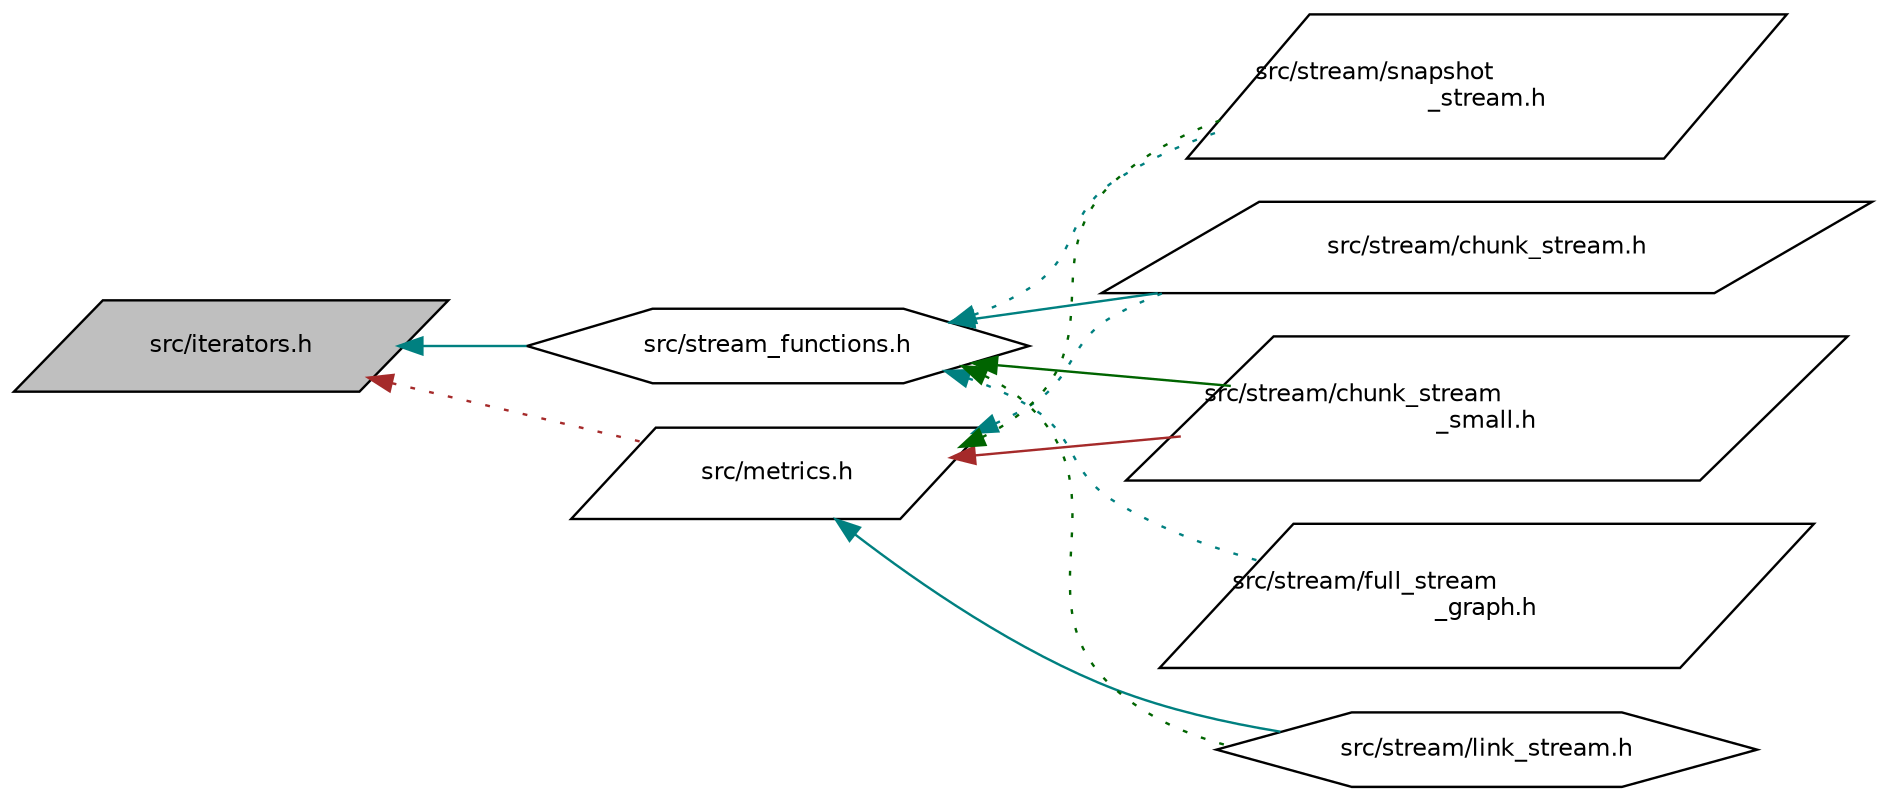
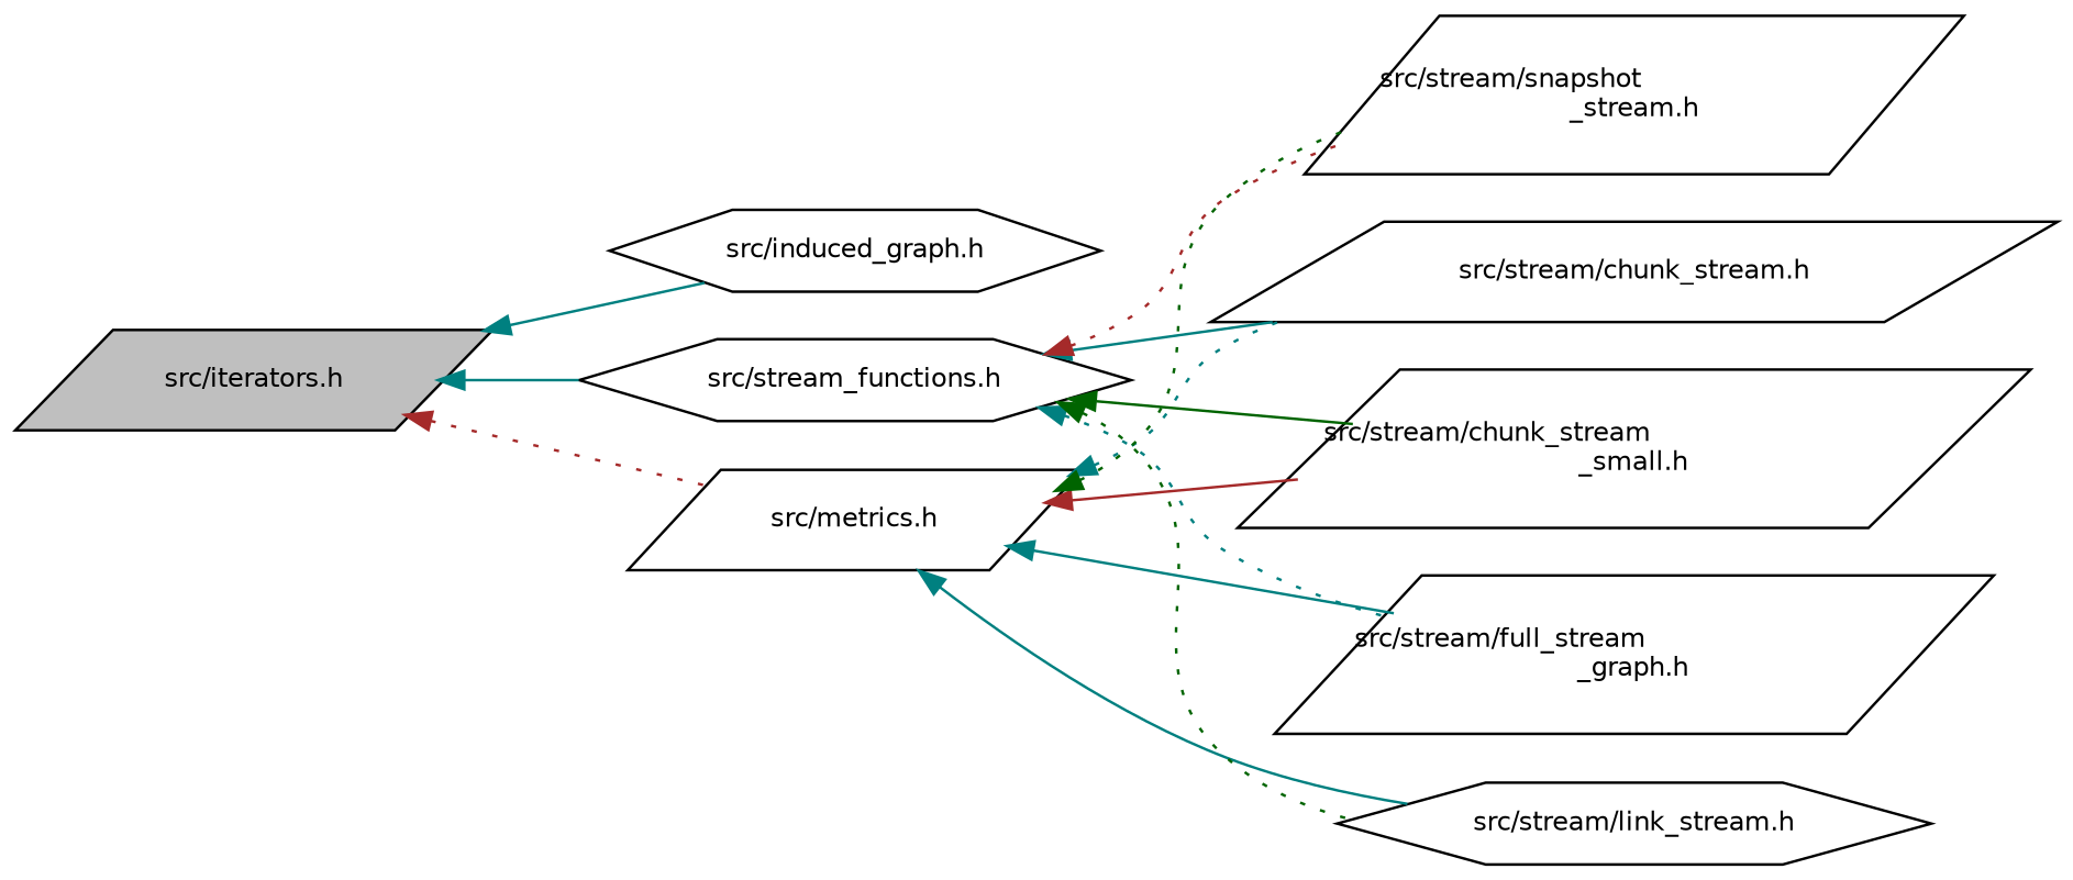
  digraph {
    rankdir=LR
    node [color=black fillcolor=white fontname=Helvetica fontsize=10 shape=parallelogram style=filled]
    edge [color=teal dir=back fontname=Helvetica fontsize=10 labelfontname=Helvetica labelfontsize=10 style=solid]
    n1 [fillcolor=grey75 fontcolor=black height=0.2 label="src/iterators.h" width=0.4]
+   n2 [height=0.2 label="src/induced_graph.h" shape=hexagon width=0.4]
    n3 [height=0.2 label="src/metrics.h" width=0.4]
    n4 [height=0.2 label="src/stream_functions.h" shape=hexagon width=0.4]
    n5 [height=0.2 label="src/stream/chunk_stream.h" width=0.4]
    n6 [height=0.2 label="src/stream/chunk_stream\l_small.h" width=0.4]
    n7 [height=0.2 label="src/stream/full_stream\l_graph.h" width=0.4]
    n8 [height=0.2 label="src/stream/link_stream.h" shape=hexagon width=0.4]
    n9 [height=0.2 label="src/stream/snapshot\l_stream.h" width=0.4]
+   n1 -> n2
    n1 -> n3 [color=brown style=dotted]
    n1 -> n4
    n3 -> n5 [style=dotted]
    n3 -> n6 [color=brown]
+   n3 -> n7
    n3 -> n8
    n3 -> n9 [color=darkgreen style=dotted]
    n4 -> n5
    n4 -> n6 [color=darkgreen]
    n4 -> n7 [style=dotted]
    n4 -> n8 [color=darkgreen style=dotted]
-   n4 -> n9 [style=dotted]
+   n4 -> n9 [color=brown style=dotted]
  }
